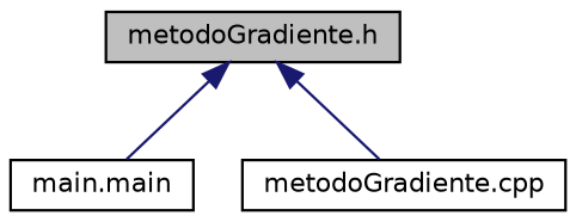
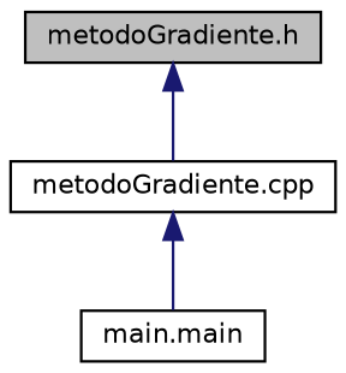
  digraph {
    node [color=black fillcolor=white fontname=Helvetica fontsize=10 shape=record style=filled]
    edge [color=midnightblue dir=back fontname=Helvetica fontsize=10 labelfontname=Helvetica labelfontsize=10 style=solid]
    n1 [fillcolor=grey75 fontcolor=black height=0.2 label="metodoGradiente.h" width=0.4]
    n2 [height=0.2 label="main.main" width=0.4]
    n3 [height=0.2 label="metodoGradiente.cpp" width=0.4]
-   n1 -> n2
+   n3 -> n2
    n1 -> n3
  }
